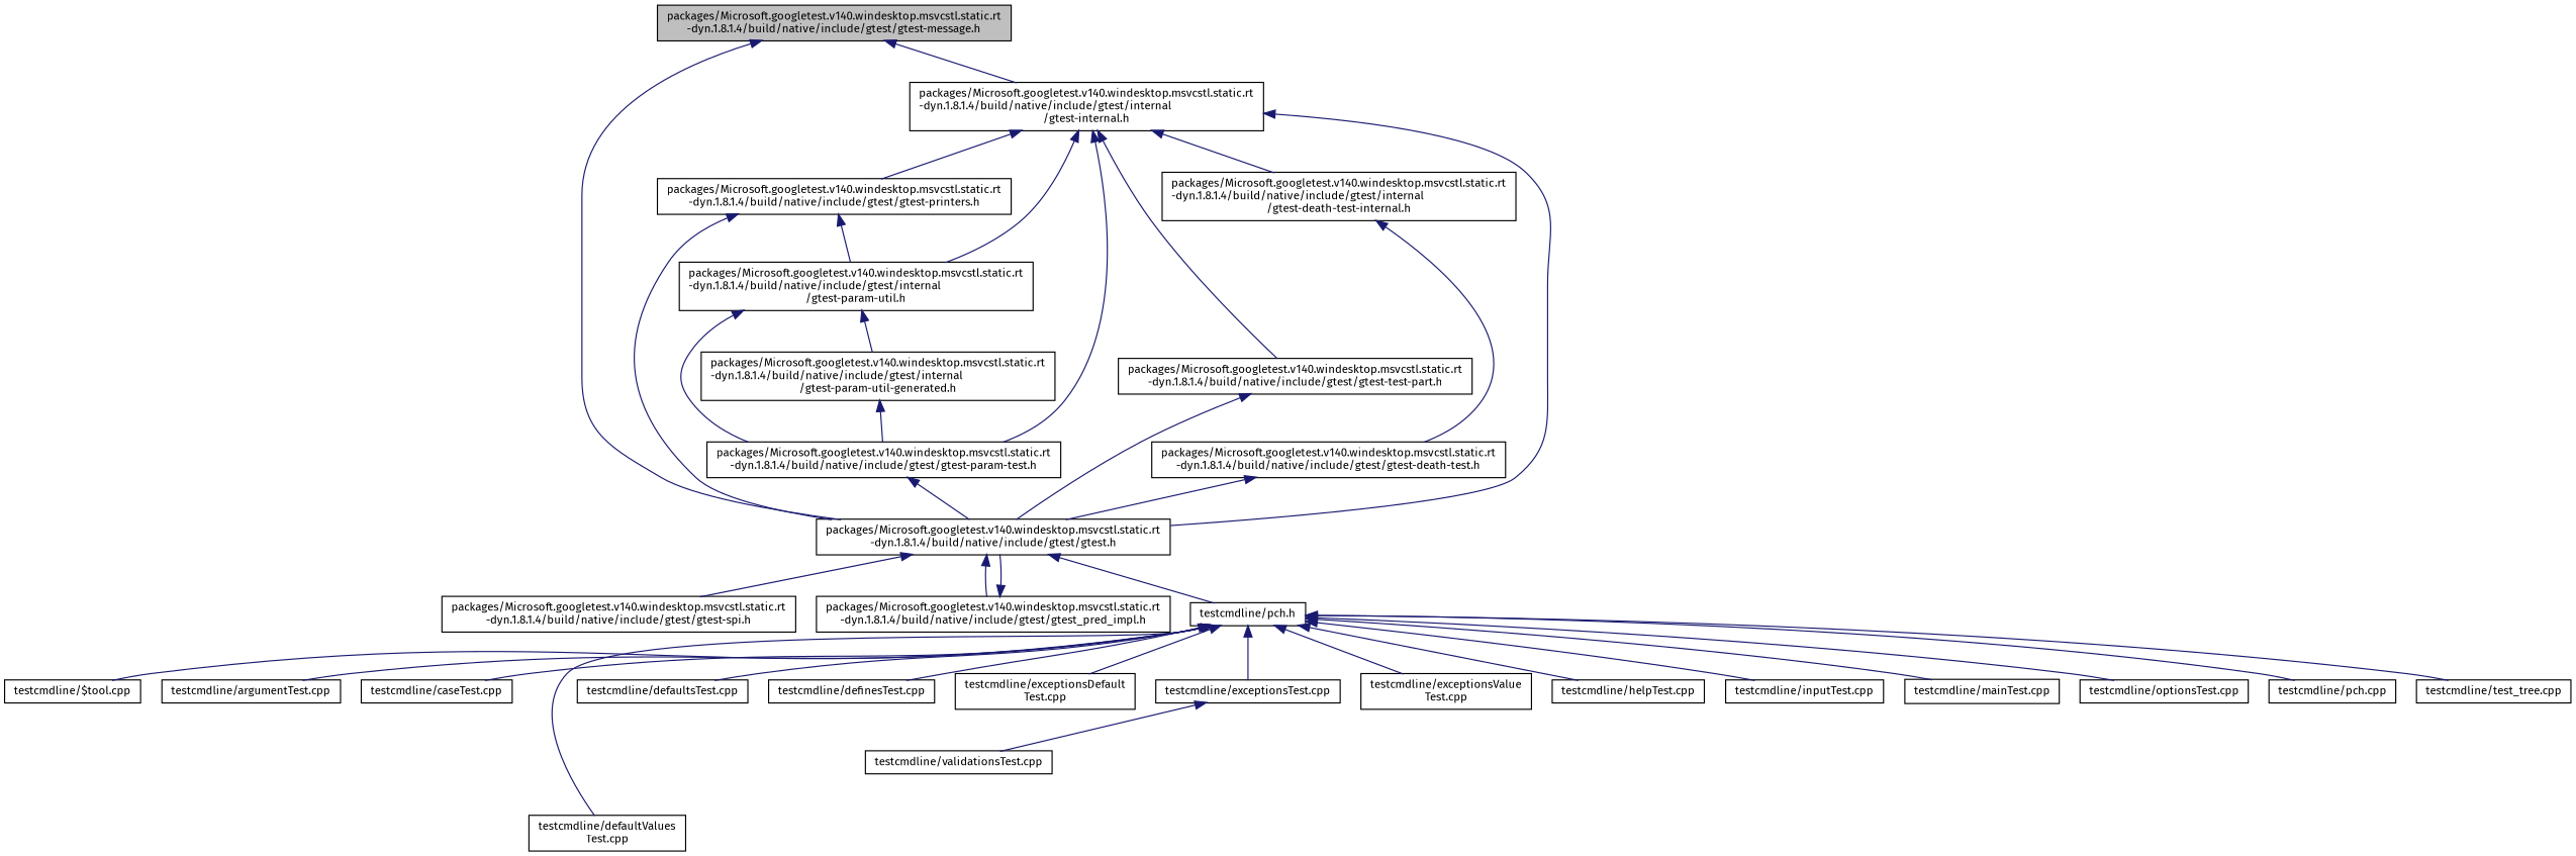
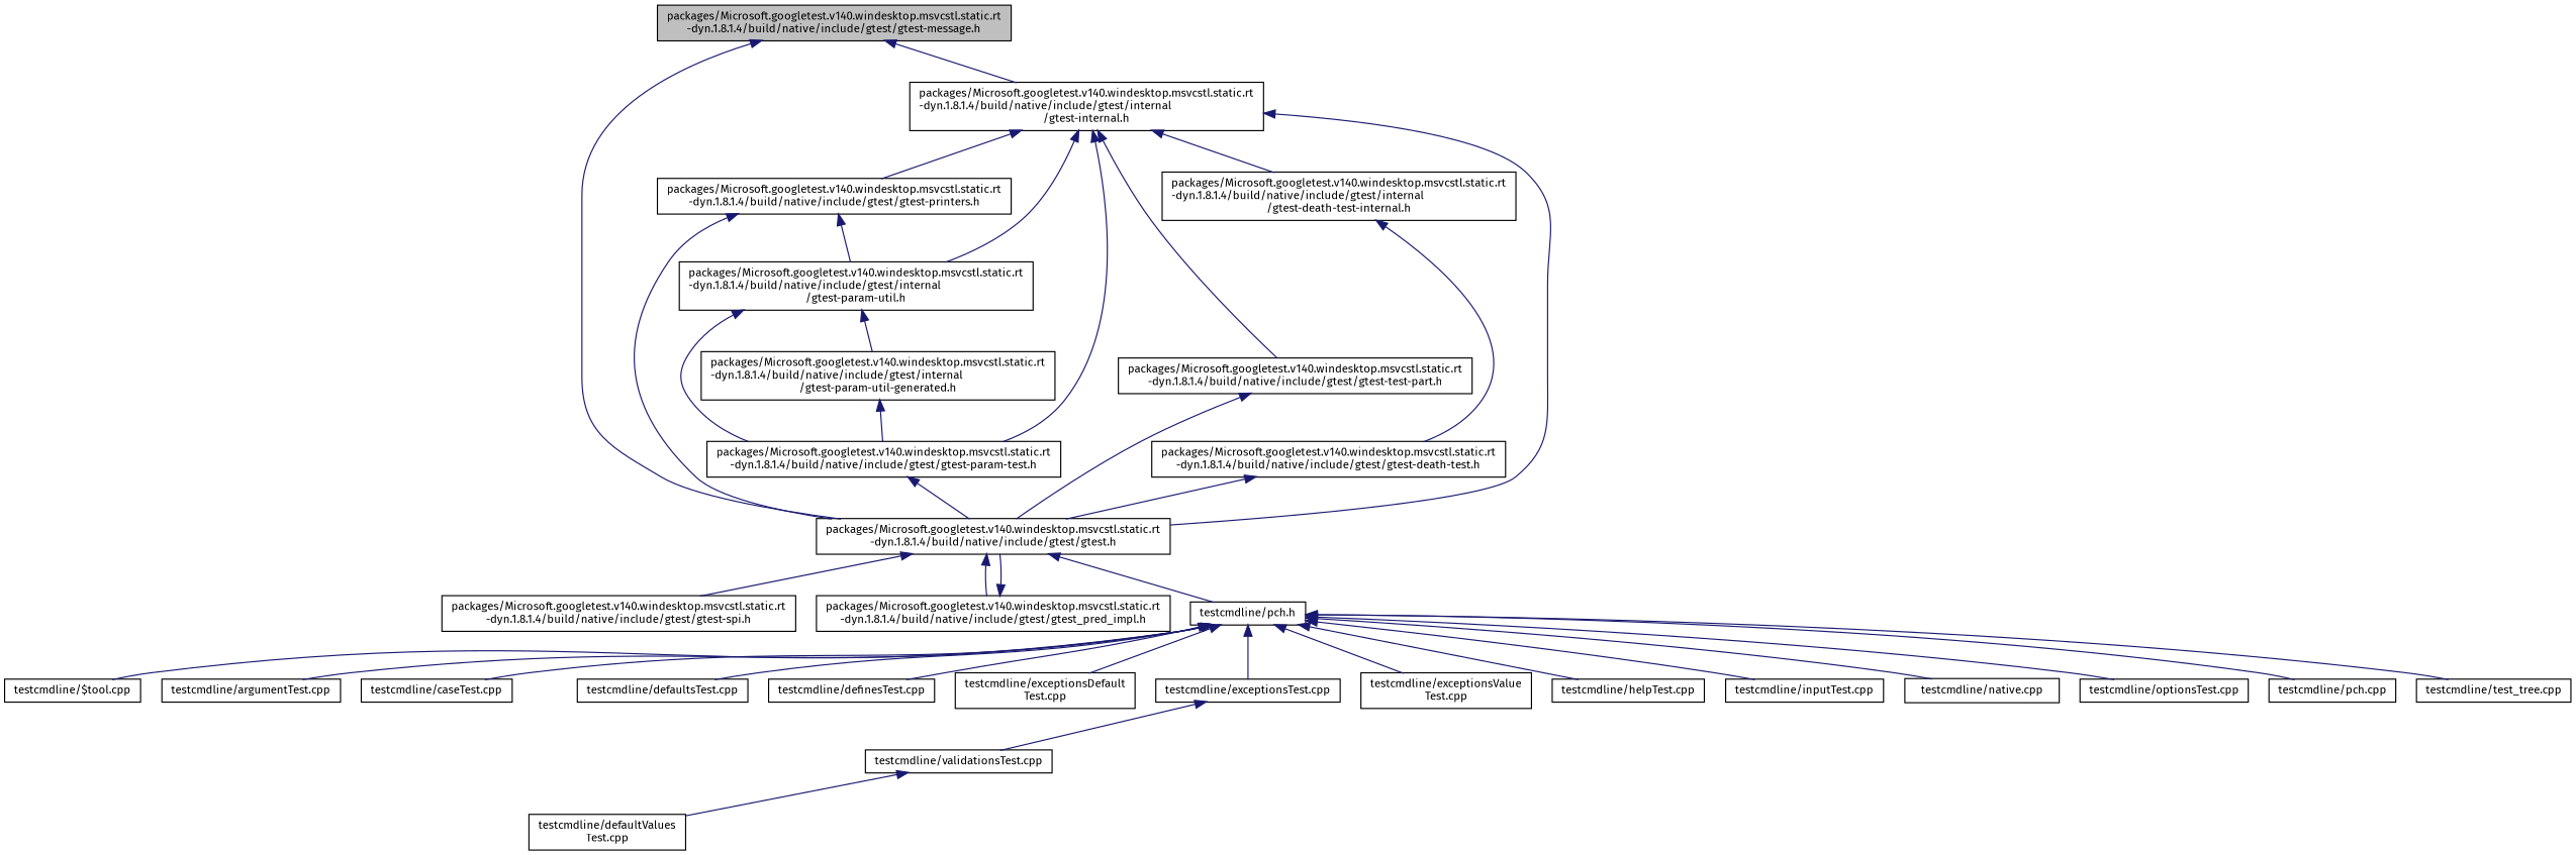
  digraph {
    fontname="Fira Sans"
    node [color=black fillcolor=white fontname="Fira Sans" fontsize=10 shape=record style=filled]
    edge [color=midnightblue dir=back fontname="Fira Sans" fontsize=10 labelfontname=Helvetica labelfontsize=10 style=solid]
    n1 [fillcolor=grey75 fontcolor=black height=0.2 label="packages/Microsoft.googletest.v140.windesktop.msvcstl.static.rt\l-dyn.1.8.1.4/build/native/include/gtest/gtest-message.h" width=0.4]
    n2 [height=0.2 label="packages/Microsoft.googletest.v140.windesktop.msvcstl.static.rt\l-dyn.1.8.1.4/build/native/include/gtest/gtest.h" width=0.4]
    n3 [height=0.2 label="packages/Microsoft.googletest.v140.windesktop.msvcstl.static.rt\l-dyn.1.8.1.4/build/native/include/gtest/internal\l/gtest-internal.h" width=0.4]
    n4 [height=0.2 label="packages/Microsoft.googletest.v140.windesktop.msvcstl.static.rt\l-dyn.1.8.1.4/build/native/include/gtest/gtest-spi.h" width=0.4]
    n5 [height=0.2 label="packages/Microsoft.googletest.v140.windesktop.msvcstl.static.rt\l-dyn.1.8.1.4/build/native/include/gtest/gtest_pred_impl.h" width=0.4]
    n6 [height=0.2 label="testcmdline/pch.h" width=0.4]
    n7 [height=0.2 label="packages/Microsoft.googletest.v140.windesktop.msvcstl.static.rt\l-dyn.1.8.1.4/build/native/include/gtest/gtest-param-test.h" width=0.4]
    n8 [height=0.2 label="packages/Microsoft.googletest.v140.windesktop.msvcstl.static.rt\l-dyn.1.8.1.4/build/native/include/gtest/gtest-printers.h" width=0.4]
    n9 [height=0.2 label="packages/Microsoft.googletest.v140.windesktop.msvcstl.static.rt\l-dyn.1.8.1.4/build/native/include/gtest/internal\l/gtest-param-util.h" width=0.4]
    n10 [height=0.2 label="packages/Microsoft.googletest.v140.windesktop.msvcstl.static.rt\l-dyn.1.8.1.4/build/native/include/gtest/gtest-test-part.h" width=0.4]
    n11 [height=0.2 label="packages/Microsoft.googletest.v140.windesktop.msvcstl.static.rt\l-dyn.1.8.1.4/build/native/include/gtest/internal\l/gtest-death-test-internal.h" width=0.4]
    n12 [height=0.2 label="testcmdline/$tool.cpp" width=0.4]
    n13 [height=0.2 label="testcmdline/argumentTest.cpp" width=0.4]
    n14 [height=0.2 label="testcmdline/caseTest.cpp" width=0.4]
    n15 [height=0.2 label="testcmdline/defaultValues\lTest.cpp" width=0.4]
    n16 [height=0.2 label="testcmdline/defaultsTest.cpp" width=0.4]
    n17 [height=0.2 label="testcmdline/definesTest.cpp" width=0.4]
    n18 [height=0.2 label="testcmdline/exceptionsDefault\lTest.cpp" width=0.4]
    n19 [height=0.2 label="testcmdline/exceptionsTest.cpp" width=0.4]
    n20 [height=0.2 label="testcmdline/exceptionsValue\lTest.cpp" width=0.4]
    n21 [height=0.2 label="testcmdline/helpTest.cpp" width=0.4]
    n22 [height=0.2 label="testcmdline/inputTest.cpp" width=0.4]
-   n23 [height=0.2 label="testcmdline/mainTest.cpp" width=0.4]
+   n23 [height=0.2 label="testcmdline/native.cpp" width=0.4]
    n24 [height=0.2 label="testcmdline/optionsTest.cpp" width=0.4]
    n25 [height=0.2 label="testcmdline/pch.cpp" width=0.4]
    n26 [height=0.2 label="testcmdline/test_tree.cpp" width=0.4]
    n27 [height=0.2 label="testcmdline/validationsTest.cpp" width=0.4]
    n28 [height=0.2 label="packages/Microsoft.googletest.v140.windesktop.msvcstl.static.rt\l-dyn.1.8.1.4/build/native/include/gtest/internal\l/gtest-param-util-generated.h" width=0.4]
    n29 [height=0.2 label="packages/Microsoft.googletest.v140.windesktop.msvcstl.static.rt\l-dyn.1.8.1.4/build/native/include/gtest/gtest-death-test.h" width=0.4]
    n1 -> n2
    n1 -> n3
    n2 -> n4
    n2 -> n5
    n2 -> n6
    n3 -> n2
    n3 -> n7
    n3 -> n8
    n3 -> n9
    n3 -> n10
    n3 -> n11
    n5 -> n2
    n6 -> n12
    n6 -> n13
    n6 -> n14
-   n6 -> n15
+   n27 -> n15
    n6 -> n16
    n6 -> n17
    n6 -> n18
    n6 -> n19
    n6 -> n20
    n6 -> n21
    n6 -> n22
    n6 -> n23
    n6 -> n24
    n6 -> n25
    n6 -> n26
    n7 -> n2
    n8 -> n2
    n8 -> n9
    n9 -> n7
    n9 -> n28
    n10 -> n2
    n11 -> n29
    n19 -> n27
    n28 -> n7
    n29 -> n2
  }
